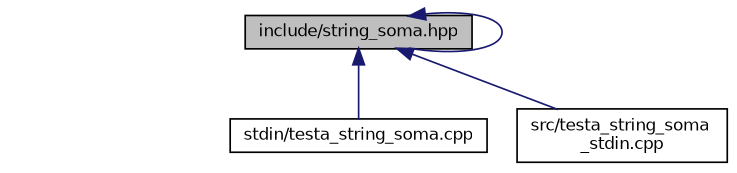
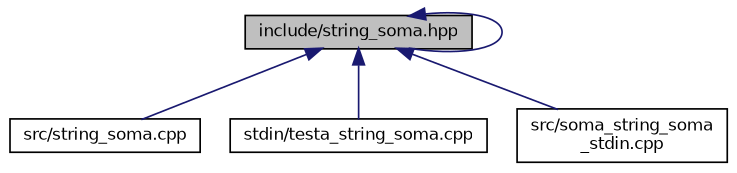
  digraph {
    node [color=black fillcolor=white fontname=Helvetica fontsize=10 shape=record style=filled]
    edge [color=midnightblue dir=back fontname=Helvetica fontsize=10 labelfontname=Helvetica labelfontsize=10 style=solid]
    n1 [fillcolor=grey75 fontcolor=black height=0.2 label="include/string_soma.hpp" width=0.4]
+   n2 [height=0.2 label="src/string_soma.cpp" width=0.4]
    n3 [height=0.2 label="stdin/testa_string_soma.cpp" width=0.4]
-   n4 [height=0.2 label="src/testa_string_soma\l_stdin.cpp" width=0.4]
+   n4 [height=0.2 label="src/soma_string_soma\l_stdin.cpp" width=0.4]
    n1 -> n1
+   n1 -> n2
    n1 -> n3
    n1 -> n4
  }
